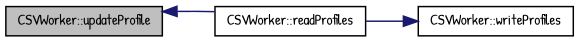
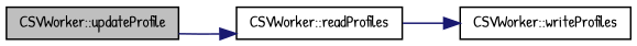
  digraph {
    fontname="Patrick Hand"
    rankdir=LR
    node [color=black fillcolor=white fontname="Patrick Hand" fontsize=10 shape=record style=filled]
    edge [color=midnightblue fontname="Patrick Hand" fontsize=10 labelfontname=Helvetica labelfontsize=10 style=solid]
    n1 [fillcolor=grey75 fontcolor=black height=0.2 label="CSVWorker::updateProfile" width=0.4]
    n2 [height=0.2 label="CSVWorker::readProfiles" width=0.4]
    n3 [height=0.2 label="CSVWorker::writeProfiles" width=0.4]
-   n2 -> n1
+   n1 -> n2
    n2 -> n3
  }
